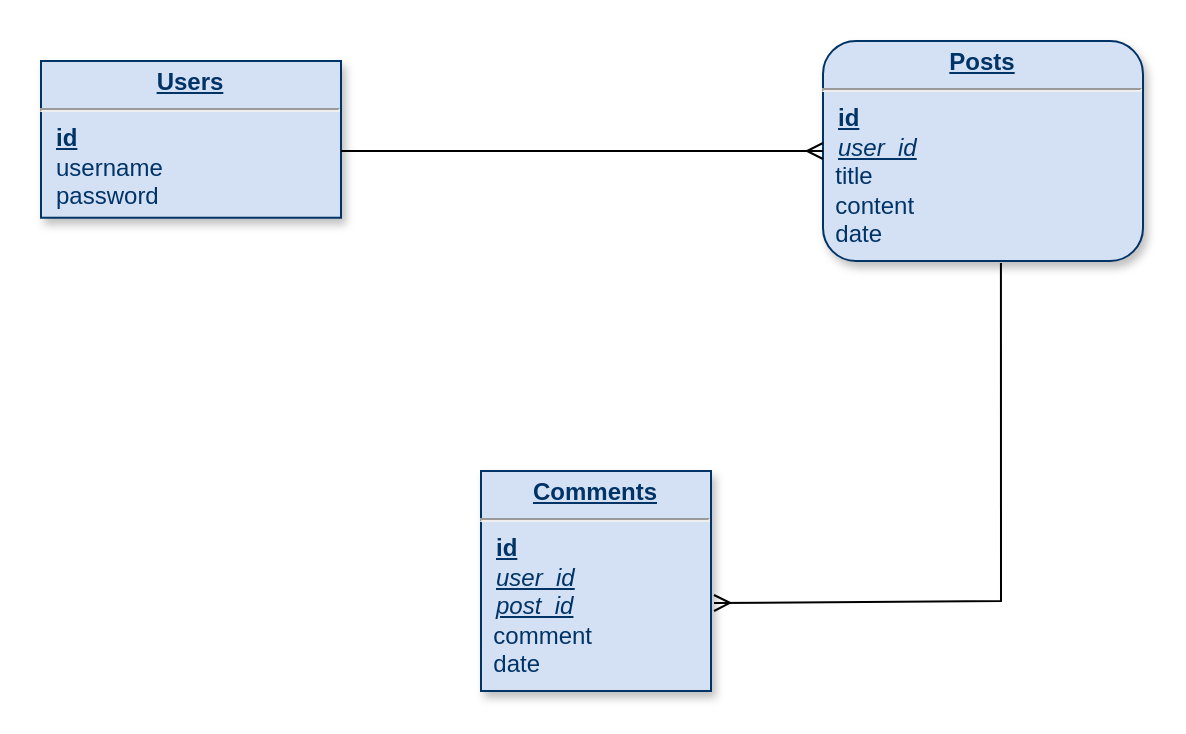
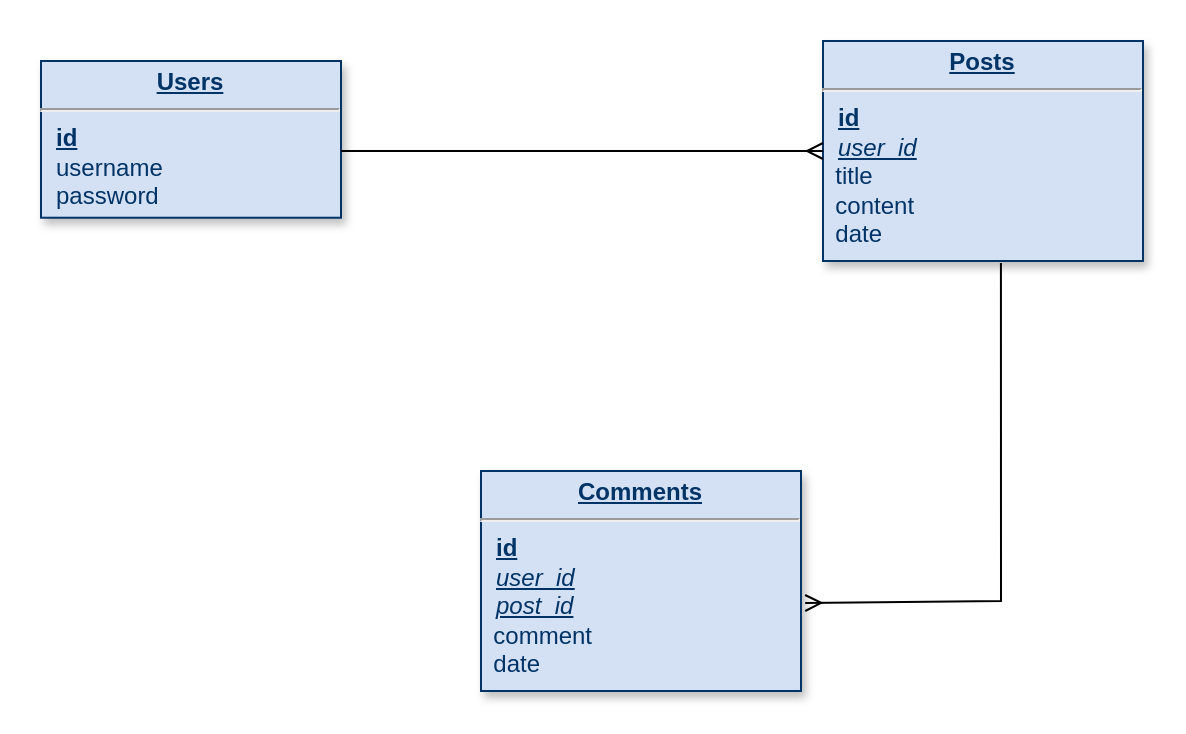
  <mxCell id="0" />
  <mxCell id="1" parent="0" />
- <mxCell id="2" value="&lt;p style=&quot;margin: 0px ; margin-top: 4px ; text-align: center ; text-decoration: underline&quot;&gt;&lt;strong&gt;Posts&lt;/strong&gt;&lt;/p&gt;&lt;hr&gt;&lt;p style=&quot;margin: 0px ; margin-left: 8px&quot;&gt;&lt;u&gt;&lt;b&gt;id&lt;/b&gt;&lt;/u&gt;&lt;/p&gt;&lt;p style=&quot;margin: 0px ; margin-left: 8px&quot;&gt;&lt;u&gt;&lt;i&gt;user_id&lt;/i&gt;&lt;/u&gt;&lt;/p&gt;&amp;nbsp; title&lt;br&gt;&amp;nbsp; content&lt;br&gt;&amp;nbsp; date&lt;br&gt;&amp;nbsp;" style="verticalAlign=top;align=left;overflow=fill;fontSize=12;fontFamily=Helvetica;html=1;strokeColor=#003366;shadow=1;fillColor=#D4E1F5;fontColor=#003366;rounded=1;" parent="1" vertex="1"><mxGeometry x="411" y="20" width="160" height="110" as="geometry" /></mxCell>
+ <mxCell id="2" value="&lt;p style=&quot;margin: 0px ; margin-top: 4px ; text-align: center ; text-decoration: underline&quot;&gt;&lt;strong&gt;Posts&lt;/strong&gt;&lt;/p&gt;&lt;hr&gt;&lt;p style=&quot;margin: 0px ; margin-left: 8px&quot;&gt;&lt;u&gt;&lt;b&gt;id&lt;/b&gt;&lt;/u&gt;&lt;/p&gt;&lt;p style=&quot;margin: 0px ; margin-left: 8px&quot;&gt;&lt;u&gt;&lt;i&gt;user_id&lt;/i&gt;&lt;/u&gt;&lt;/p&gt;&amp;nbsp; title&lt;br&gt;&amp;nbsp; content&lt;br&gt;&amp;nbsp; date&lt;br&gt;&amp;nbsp;" style="verticalAlign=top;align=left;overflow=fill;fontSize=12;fontFamily=Helvetica;html=1;strokeColor=#003366;shadow=1;fillColor=#D4E1F5;fontColor=#003366" parent="1" vertex="1"><mxGeometry x="411" y="20" width="160" height="110" as="geometry" /></mxCell>
  <mxCell id="3" value="&lt;p style=&quot;margin: 0px ; margin-top: 4px ; text-align: center ; text-decoration: underline&quot;&gt;&lt;strong&gt;Users&lt;/strong&gt;&lt;/p&gt;&lt;hr&gt;&lt;p style=&quot;margin: 0px ; margin-left: 8px&quot;&gt;&lt;u&gt;&lt;b&gt;id&lt;/b&gt;&lt;/u&gt;&lt;/p&gt;&lt;p style=&quot;margin: 0px ; margin-left: 8px&quot;&gt;username&lt;/p&gt;&lt;p style=&quot;margin: 0px ; margin-left: 8px&quot;&gt;password&lt;/p&gt;" style="verticalAlign=top;align=left;overflow=fill;fontSize=12;fontFamily=Helvetica;html=1;strokeColor=#003366;shadow=1;fillColor=#D4E1F5;fontColor=#003366" parent="1" vertex="1"><mxGeometry x="20" y="30" width="150" height="78.36" as="geometry" /></mxCell>
- <mxCell id="4" value="&lt;p style=&quot;margin: 0px ; margin-top: 4px ; text-align: center ; text-decoration: underline&quot;&gt;&lt;strong&gt;Comments&lt;/strong&gt;&lt;/p&gt;&lt;hr&gt;&lt;p style=&quot;margin: 0px ; margin-left: 8px&quot;&gt;&lt;u&gt;&lt;b&gt;id&lt;/b&gt;&lt;/u&gt;&lt;br&gt;&lt;/p&gt;&lt;p style=&quot;margin: 0px ; margin-left: 8px&quot;&gt;&lt;span style=&quot;background-color: initial;&quot;&gt;&lt;i&gt;&lt;u&gt;user_id&lt;/u&gt;&lt;/i&gt;&lt;/span&gt;&lt;/p&gt;&lt;p style=&quot;margin: 0px ; margin-left: 8px&quot;&gt;&lt;span style=&quot;background-color: initial;&quot;&gt;&lt;i&gt;&lt;u&gt;post_id&lt;/u&gt;&lt;/i&gt;&lt;/span&gt;&lt;/p&gt;&amp;nbsp; comment&lt;br&gt;&amp;nbsp; date&lt;br&gt;&amp;nbsp;" style="verticalAlign=top;align=left;overflow=fill;fontSize=12;fontFamily=Helvetica;html=1;strokeColor=#003366;shadow=1;fillColor=#D4E1F5;fontColor=#003366" parent="1" vertex="1"><mxGeometry x="240" y="235" width="115" height="110" as="geometry" /></mxCell>
+ <mxCell id="4" value="&lt;p style=&quot;margin: 0px ; margin-top: 4px ; text-align: center ; text-decoration: underline&quot;&gt;&lt;strong&gt;Comments&lt;/strong&gt;&lt;/p&gt;&lt;hr&gt;&lt;p style=&quot;margin: 0px ; margin-left: 8px&quot;&gt;&lt;u&gt;&lt;b&gt;id&lt;/b&gt;&lt;/u&gt;&lt;br&gt;&lt;/p&gt;&lt;p style=&quot;margin: 0px ; margin-left: 8px&quot;&gt;&lt;span style=&quot;background-color: initial;&quot;&gt;&lt;i&gt;&lt;u&gt;user_id&lt;/u&gt;&lt;/i&gt;&lt;/span&gt;&lt;/p&gt;&lt;p style=&quot;margin: 0px ; margin-left: 8px&quot;&gt;&lt;span style=&quot;background-color: initial;&quot;&gt;&lt;i&gt;&lt;u&gt;post_id&lt;/u&gt;&lt;/i&gt;&lt;/span&gt;&lt;/p&gt;&amp;nbsp; comment&lt;br&gt;&amp;nbsp; date&lt;br&gt;&amp;nbsp;" style="verticalAlign=top;align=left;overflow=fill;fontSize=12;fontFamily=Helvetica;html=1;strokeColor=#003366;shadow=1;fillColor=#D4E1F5;fontColor=#003366" parent="1" vertex="1"><mxGeometry x="240" y="235" width="160" height="110" as="geometry" /></mxCell>
  <mxCell id="5" value="" style="endArrow=ERmany;html=1;rounded=0;exitX=0.556;exitY=1.009;exitDx=0;exitDy=0;endFill=0;entryX=1.013;entryY=0.6;entryDx=0;entryDy=0;exitPerimeter=0;entryPerimeter=0;" parent="1" source="2" target="4" edge="1"><mxGeometry width="50" height="50" relative="1" as="geometry"><mxPoint x="471" y="180" as="sourcePoint" /><mxPoint x="560" y="316.64" as="targetPoint" /><Array as="points"><mxPoint x="500" y="300" /></Array></mxGeometry></mxCell>
  <mxCell id="6" value="" style="endArrow=ERmany;html=1;rounded=0;exitX=1;exitY=0.574;exitDx=0;exitDy=0;endFill=0;entryX=0;entryY=0.5;entryDx=0;entryDy=0;exitPerimeter=0;" edge="1" parent="1" source="3" target="2"><mxGeometry width="50" height="50" relative="1" as="geometry"><mxPoint x="210" y="20" as="sourcePoint" /><mxPoint x="355" y="201.64" as="targetPoint" /></mxGeometry></mxCell>
